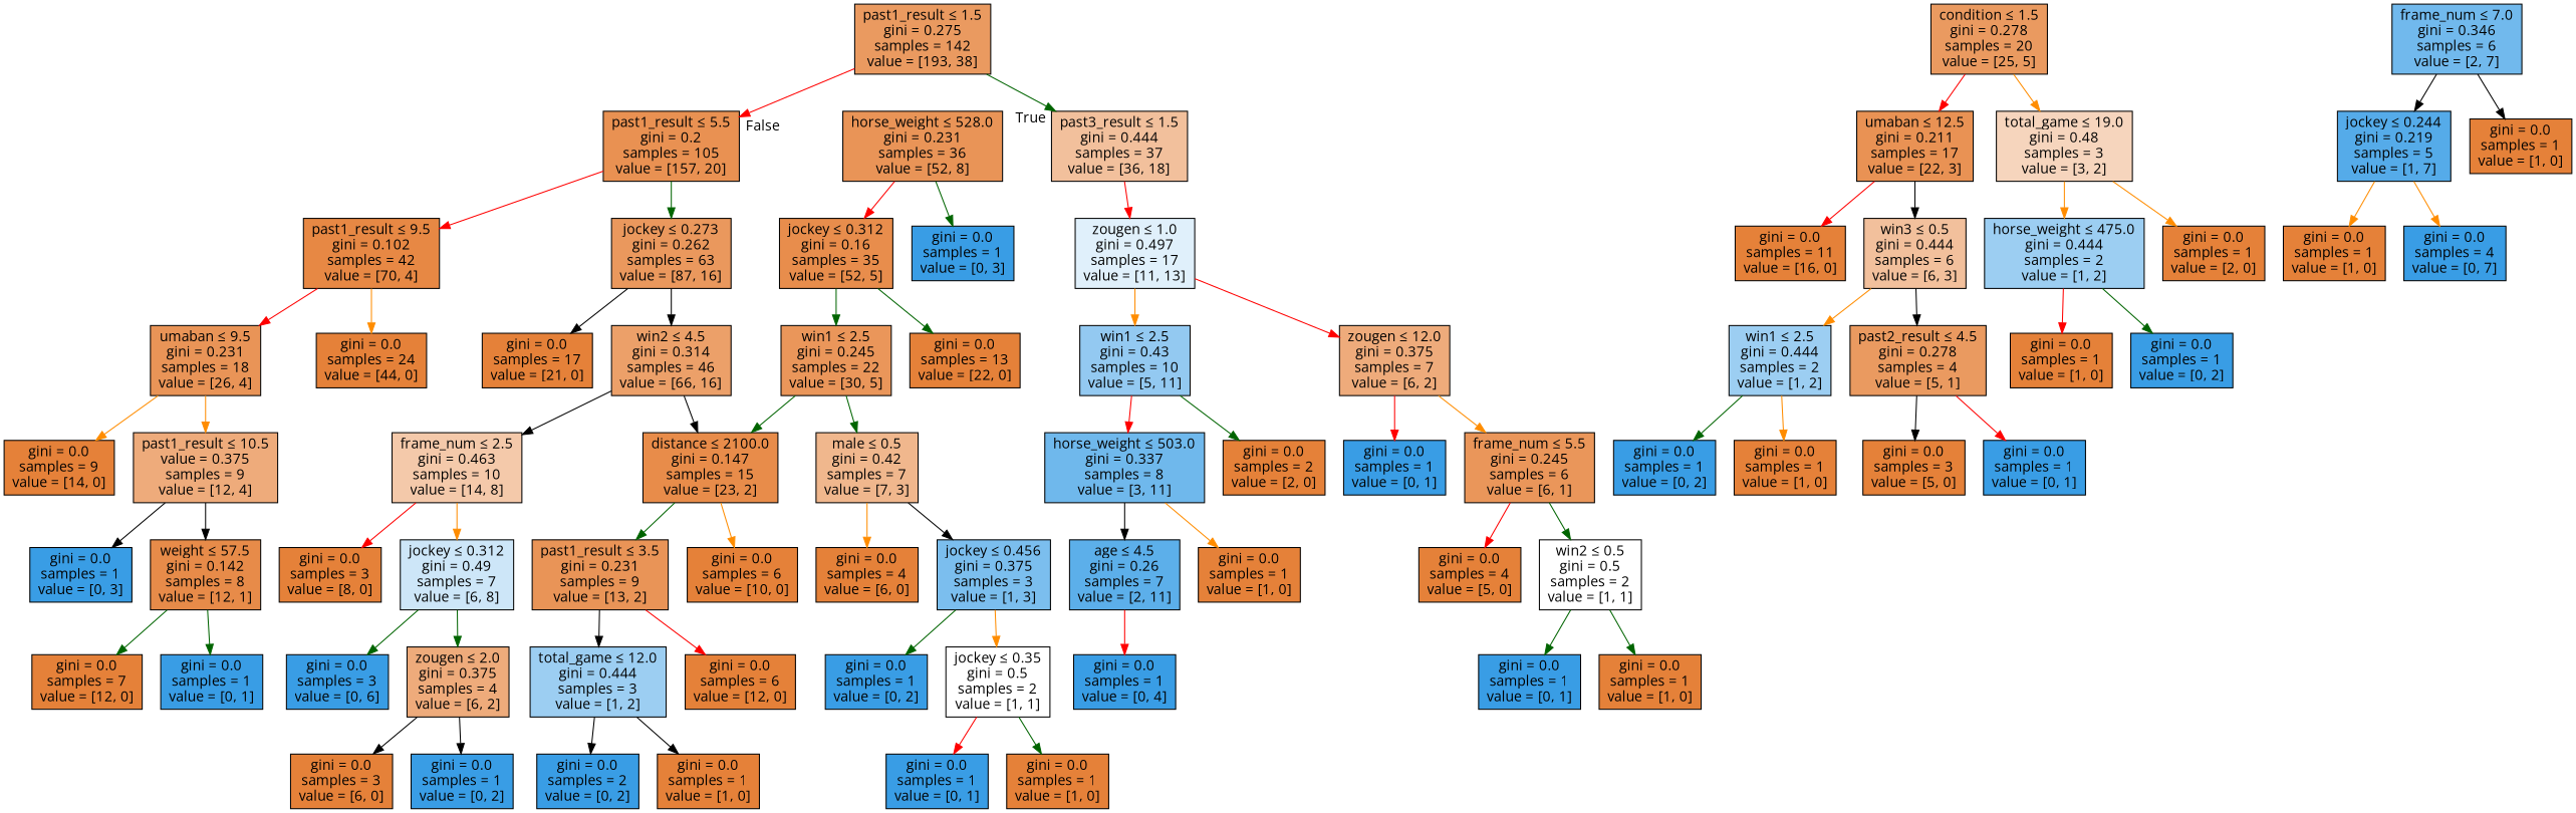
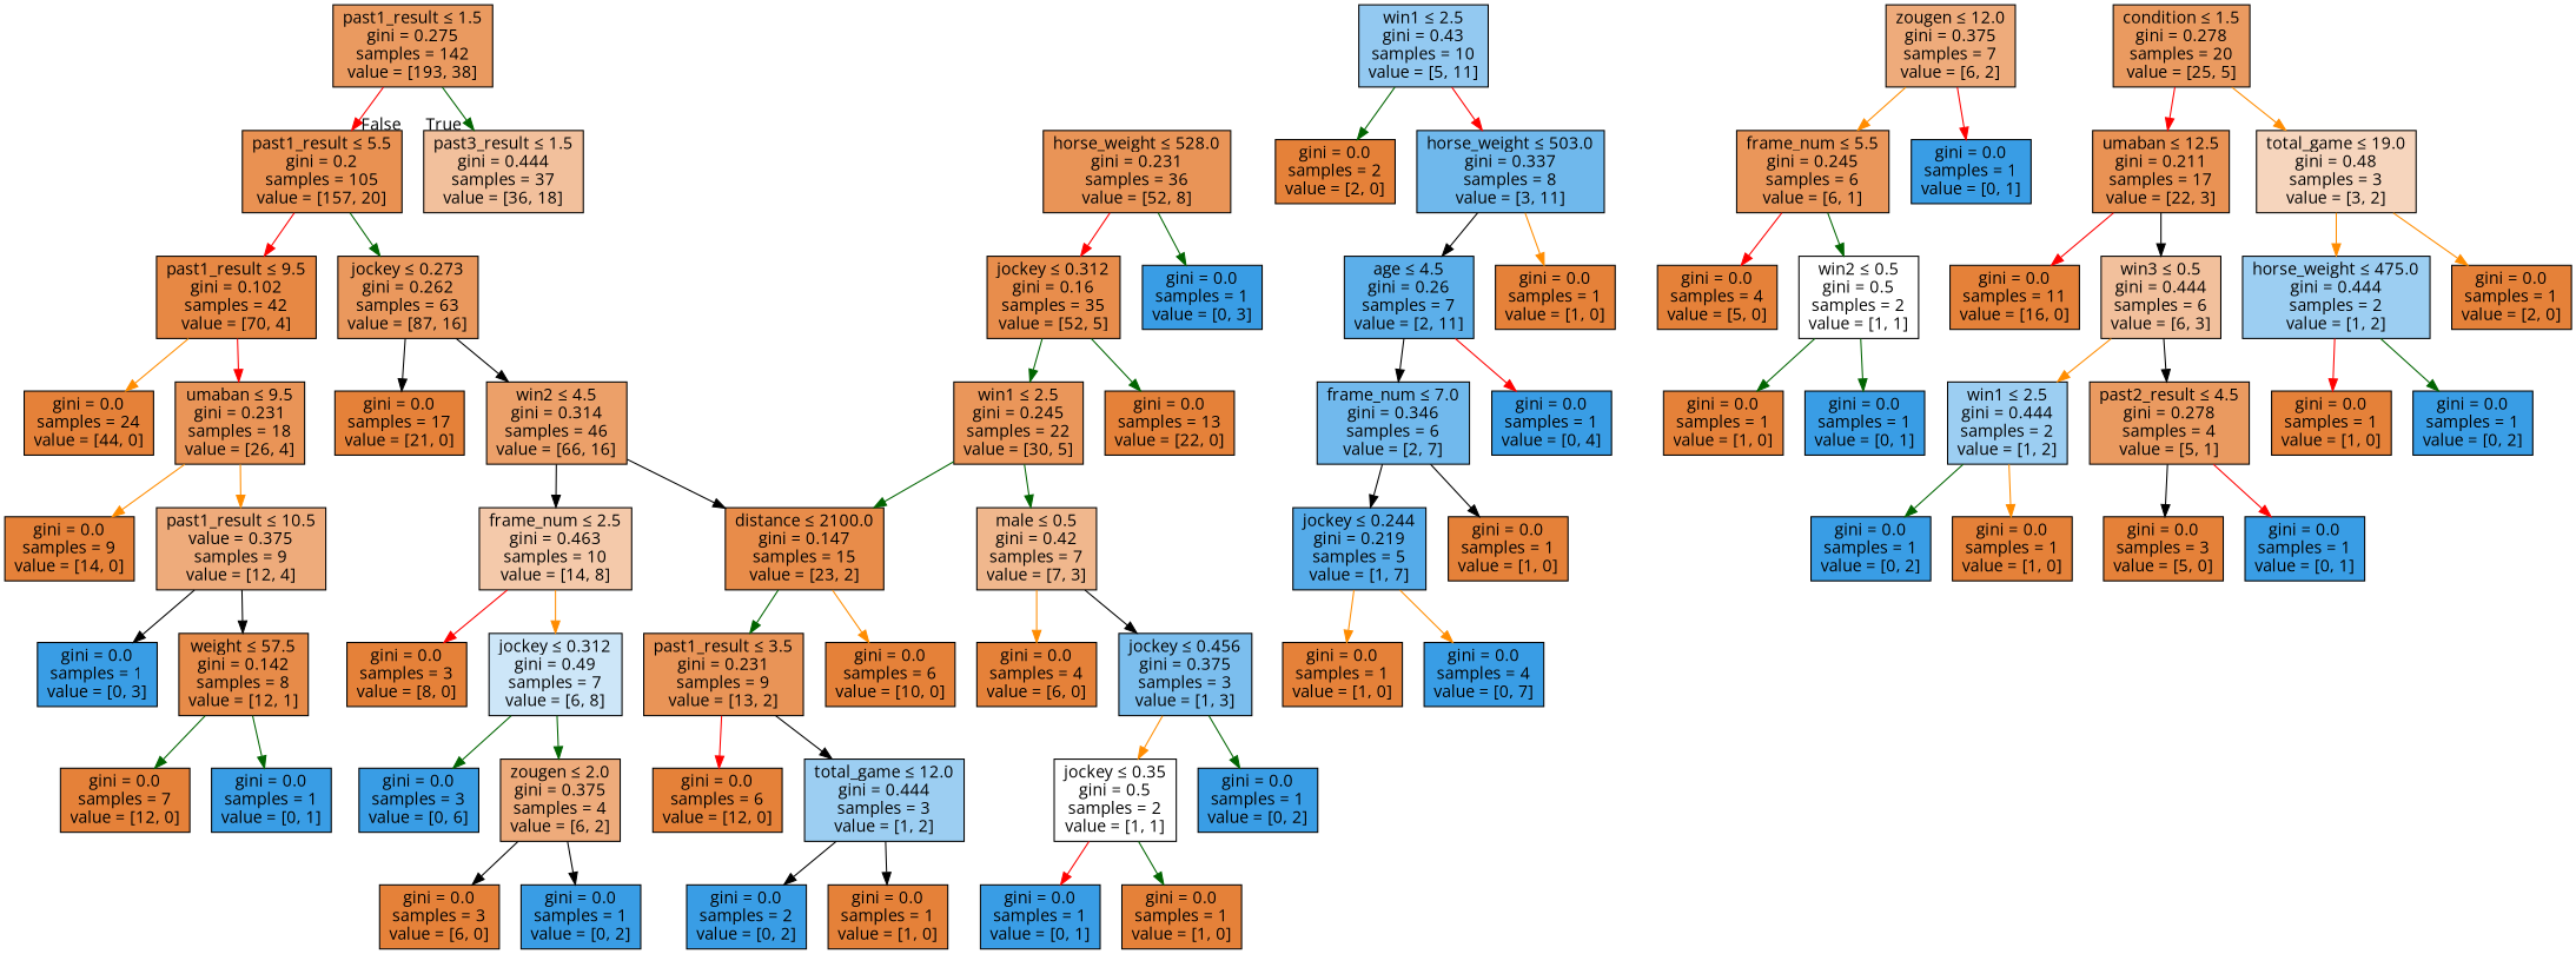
  digraph {
    fontname="Open Sans"
    node [color=black fillcolor="#e58139ff" fontname="Open Sans" shape=box style=filled]
    edge [color=darkgreen fontname="Open Sans"]
    n1 [fillcolor="#e58139cd" label=<past1_result &le; 1.5<br/>gini = 0.275<br/>samples = 142<br/>value = [193, 38]>]
    n2 [fillcolor="#e581397f" label=<past3_result &le; 1.5<br/>gini = 0.444<br/>samples = 37<br/>value = [36, 18]>]
    n3 [fillcolor="#e58139df" label=<past1_result &le; 5.5<br/>gini = 0.2<br/>samples = 105<br/>value = [157, 20]>]
-   n4 [fillcolor="#399de527" label=<zougen &le; 1.0<br/>gini = 0.497<br/>samples = 17<br/>value = [11, 13]>]
    n5 [fillcolor="#e58139d0" label=<jockey &le; 0.273<br/>gini = 0.262<br/>samples = 63<br/>value = [87, 16]>]
    n6 [fillcolor="#e58139f0" label=<past1_result &le; 9.5<br/>gini = 0.102<br/>samples = 42<br/>value = [70, 4]>]
    n7 [fillcolor="#399de58b" label=<win1 &le; 2.5<br/>gini = 0.43<br/>samples = 10<br/>value = [5, 11]>]
    n8 [fillcolor="#e58139aa" label=<zougen &le; 12.0<br/>gini = 0.375<br/>samples = 7<br/>value = [6, 2]>]
    n9 [fillcolor="#e58139cc" label=<condition &le; 1.5<br/>gini = 0.278<br/>samples = 20<br/>value = [25, 5]>]
    n10 [fillcolor="#e58139dc" label=<umaban &le; 12.5<br/>gini = 0.211<br/>samples = 17<br/>value = [22, 3]>]
    n11 [fillcolor="#e5813955" label=<total_game &le; 19.0<br/>gini = 0.48<br/>samples = 3<br/>value = [3, 2]>]
    n12 [label=<gini = 0.0<br/>samples = 2<br/>value = [2, 0]>]
    n13 [fillcolor="#399de5b9" label=<horse_weight &le; 503.0<br/>gini = 0.337<br/>samples = 8<br/>value = [3, 11]>]
    n14 [fillcolor="#e58139d4" label=<frame_num &le; 5.5<br/>gini = 0.245<br/>samples = 6<br/>value = [6, 1]>]
    n15 [fillcolor="#399de5ff" label=<gini = 0.0<br/>samples = 1<br/>value = [0, 1]>]
    n16 [fillcolor="#399de5d1" label=<age &le; 4.5<br/>gini = 0.26<br/>samples = 7<br/>value = [2, 11]>]
    n17 [label=<gini = 0.0<br/>samples = 1<br/>value = [1, 0]>]
    n18 [fillcolor="#399de5b6" label=<frame_num &le; 7.0<br/>gini = 0.346<br/>samples = 6<br/>value = [2, 7]>]
    n19 [fillcolor="#399de5ff" label=<gini = 0.0<br/>samples = 1<br/>value = [0, 4]>]
    n20 [fillcolor="#399de5db" label=<jockey &le; 0.244<br/>gini = 0.219<br/>samples = 5<br/>value = [1, 7]>]
    n21 [label=<gini = 0.0<br/>samples = 1<br/>value = [1, 0]>]
    n22 [label=<gini = 0.0<br/>samples = 1<br/>value = [1, 0]>]
    n23 [fillcolor="#399de5ff" label=<gini = 0.0<br/>samples = 4<br/>value = [0, 7]>]
    n24 [label=<gini = 0.0<br/>samples = 4<br/>value = [5, 0]>]
    n25 [fillcolor="#e5813900" label=<win2 &le; 0.5<br/>gini = 0.5<br/>samples = 2<br/>value = [1, 1]>]
    n26 [label=<gini = 0.0<br/>samples = 1<br/>value = [1, 0]>]
    n27 [fillcolor="#399de5ff" label=<gini = 0.0<br/>samples = 1<br/>value = [0, 1]>]
    n28 [label=<gini = 0.0<br/>samples = 11<br/>value = [16, 0]>]
    n29 [fillcolor="#e581397f" label=<win3 &le; 0.5<br/>gini = 0.444<br/>samples = 6<br/>value = [6, 3]>]
    n30 [fillcolor="#399de57f" label=<horse_weight &le; 475.0<br/>gini = 0.444<br/>samples = 2<br/>value = [1, 2]>]
    n31 [label=<gini = 0.0<br/>samples = 1<br/>value = [2, 0]>]
    n32 [fillcolor="#399de57f" label=<win1 &le; 2.5<br/>gini = 0.444<br/>samples = 2<br/>value = [1, 2]>]
    n33 [fillcolor="#e58139cc" label=<past2_result &le; 4.5<br/>gini = 0.278<br/>samples = 4<br/>value = [5, 1]>]
    n34 [fillcolor="#399de5ff" label=<gini = 0.0<br/>samples = 1<br/>value = [0, 2]>]
    n35 [label=<gini = 0.0<br/>samples = 1<br/>value = [1, 0]>]
    n36 [label=<gini = 0.0<br/>samples = 3<br/>value = [5, 0]>]
    n37 [fillcolor="#399de5ff" label=<gini = 0.0<br/>samples = 1<br/>value = [0, 1]>]
    n38 [label=<gini = 0.0<br/>samples = 1<br/>value = [1, 0]>]
    n39 [fillcolor="#399de5ff" label=<gini = 0.0<br/>samples = 1<br/>value = [0, 2]>]
    n40 [label=<gini = 0.0<br/>samples = 17<br/>value = [21, 0]>]
    n41 [fillcolor="#e58139c1" label=<win2 &le; 4.5<br/>gini = 0.314<br/>samples = 46<br/>value = [66, 16]>]
    n42 [label=<gini = 0.0<br/>samples = 24<br/>value = [44, 0]>]
    n43 [fillcolor="#e58139d8" label=<umaban &le; 9.5<br/>gini = 0.231<br/>samples = 18<br/>value = [26, 4]>]
    n44 [fillcolor="#e581396d" label=<frame_num &le; 2.5<br/>gini = 0.463<br/>samples = 10<br/>value = [14, 8]>]
    n45 [fillcolor="#e58139e9" label=<distance &le; 2100.0<br/>gini = 0.147<br/>samples = 15<br/>value = [23, 2]>]
    n46 [fillcolor="#e58139d8" label=<horse_weight &le; 528.0<br/>gini = 0.231<br/>samples = 36<br/>value = [52, 8]>]
    n47 [fillcolor="#e58139e6" label=<jockey &le; 0.312<br/>gini = 0.16<br/>samples = 35<br/>value = [52, 5]>]
    n48 [fillcolor="#399de5ff" label=<gini = 0.0<br/>samples = 1<br/>value = [0, 3]>]
    n49 [label=<gini = 0.0<br/>samples = 3<br/>value = [8, 0]>]
    n50 [fillcolor="#399de540" label=<jockey &le; 0.312<br/>gini = 0.49<br/>samples = 7<br/>value = [6, 8]>]
    n51 [label=<gini = 0.0<br/>samples = 13<br/>value = [22, 0]>]
    n52 [fillcolor="#e58139d4" label=<win1 &le; 2.5<br/>gini = 0.245<br/>samples = 22<br/>value = [30, 5]>]
    n53 [fillcolor="#e5813992" label=<male &le; 0.5<br/>gini = 0.42<br/>samples = 7<br/>value = [7, 3]>]
    n54 [label=<gini = 0.0<br/>samples = 4<br/>value = [6, 0]>]
    n55 [fillcolor="#399de5aa" label=<jockey &le; 0.456<br/>gini = 0.375<br/>samples = 3<br/>value = [1, 3]>]
    n56 [fillcolor="#e58139d8" label=<past1_result &le; 3.5<br/>gini = 0.231<br/>samples = 9<br/>value = [13, 2]>]
    n57 [label=<gini = 0.0<br/>samples = 6<br/>value = [10, 0]>]
    n58 [fillcolor="#e5813900" label=<jockey &le; 0.35<br/>gini = 0.5<br/>samples = 2<br/>value = [1, 1]>]
    n59 [fillcolor="#399de5ff" label=<gini = 0.0<br/>samples = 1<br/>value = [0, 2]>]
    n60 [fillcolor="#399de5ff" label=<gini = 0.0<br/>samples = 1<br/>value = [0, 1]>]
    n61 [label=<gini = 0.0<br/>samples = 1<br/>value = [1, 0]>]
    n62 [label=<gini = 0.0<br/>samples = 6<br/>value = [12, 0]>]
    n63 [fillcolor="#399de57f" label=<total_game &le; 12.0<br/>gini = 0.444<br/>samples = 3<br/>value = [1, 2]>]
    n64 [fillcolor="#399de5ff" label=<gini = 0.0<br/>samples = 2<br/>value = [0, 2]>]
    n65 [label=<gini = 0.0<br/>samples = 1<br/>value = [1, 0]>]
    n66 [fillcolor="#399de5ff" label=<gini = 0.0<br/>samples = 3<br/>value = [0, 6]>]
    n67 [fillcolor="#e58139aa" label=<zougen &le; 2.0<br/>gini = 0.375<br/>samples = 4<br/>value = [6, 2]>]
    n68 [label=<gini = 0.0<br/>samples = 3<br/>value = [6, 0]>]
    n69 [fillcolor="#399de5ff" label=<gini = 0.0<br/>samples = 1<br/>value = [0, 2]>]
    n70 [label=<gini = 0.0<br/>samples = 9<br/>value = [14, 0]>]
    n71 [fillcolor="#e58139aa" label=<past1_result &le; 10.5<br/>value = 0.375<br/>samples = 9<br/>value = [12, 4]>]
    n72 [fillcolor="#399de5ff" label=<gini = 0.0<br/>samples = 1<br/>value = [0, 3]>]
    n73 [fillcolor="#e58139ea" label=<weight &le; 57.5<br/>gini = 0.142<br/>samples = 8<br/>value = [12, 1]>]
    n74 [label=<gini = 0.0<br/>samples = 7<br/>value = [12, 0]>]
    n75 [fillcolor="#399de5ff" label=<gini = 0.0<br/>samples = 1<br/>value = [0, 1]>]
    n1 -> n2 [headlabel=True labelangle=45 labeldistance=2.5]
    n1 -> n3 [color=red headlabel=False labelangle=-45 labeldistance=2.5]
-   n2 -> n4 [color=red]
    n3 -> n5
    n3 -> n6 [color=red]
-   n4 -> n7 [color=darkorange]
-   n4 -> n8 [color=red]
    n5 -> n40 [color=black]
    n5 -> n41 [color=black]
    n6 -> n42 [color=darkorange]
    n6 -> n43 [color=red]
    n7 -> n12
    n7 -> n13 [color=red]
    n8 -> n14 [color=darkorange]
    n8 -> n15 [color=red]
    n9 -> n10 [color=red]
    n9 -> n11 [color=darkorange]
    n10 -> n28 [color=red]
    n10 -> n29 [color=black]
    n11 -> n30 [color=darkorange]
    n11 -> n31 [color=darkorange]
    n13 -> n16 [color=black]
    n13 -> n17 [color=darkorange]
    n14 -> n24 [color=red]
    n14 -> n25
+   n16 -> n18 [color=black]
    n16 -> n19 [color=red]
    n18 -> n20 [color=black]
    n18 -> n21 [color=black]
    n20 -> n22 [color=darkorange]
    n20 -> n23 [color=darkorange]
    n25 -> n26
    n25 -> n27
    n29 -> n32 [color=darkorange]
    n29 -> n33 [color=black]
    n30 -> n38 [color=red]
    n30 -> n39
    n32 -> n34
    n32 -> n35 [color=darkorange]
    n33 -> n36 [color=black]
    n33 -> n37 [color=red]
    n41 -> n44 [color=black]
    n41 -> n45 [color=black]
    n43 -> n70 [color=darkorange]
    n43 -> n71 [color=darkorange]
    n44 -> n49 [color=red]
    n44 -> n50 [color=darkorange]
    n45 -> n56
    n45 -> n57 [color=darkorange]
    n46 -> n47 [color=red]
    n46 -> n48
    n47 -> n51
    n47 -> n52
    n50 -> n66
    n50 -> n67
    n52 -> n45
    n52 -> n53
    n53 -> n54 [color=darkorange]
    n53 -> n55 [color=black]
    n55 -> n58 [color=darkorange]
    n55 -> n59
    n56 -> n62 [color=red]
    n56 -> n63 [color=black]
    n58 -> n60 [color=red]
    n58 -> n61
    n63 -> n64 [color=black]
    n63 -> n65 [color=black]
    n67 -> n68 [color=black]
    n67 -> n69 [color=black]
    n71 -> n72 [color=black]
    n71 -> n73 [color=black]
    n73 -> n74
    n73 -> n75
  }
